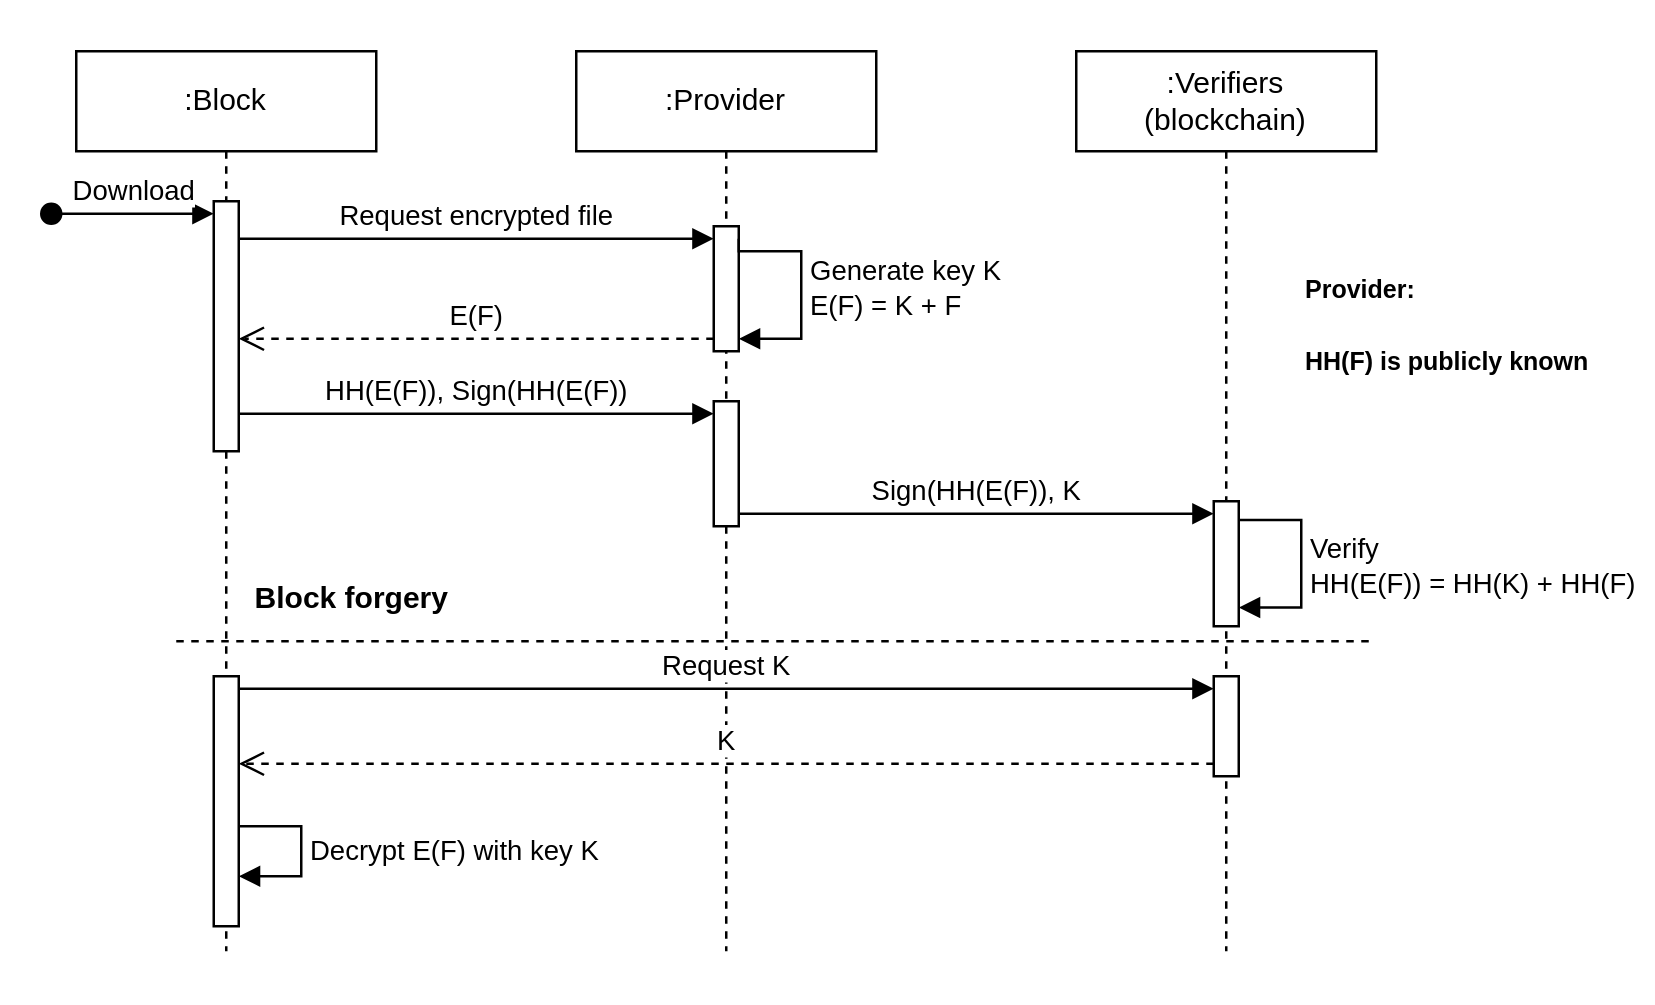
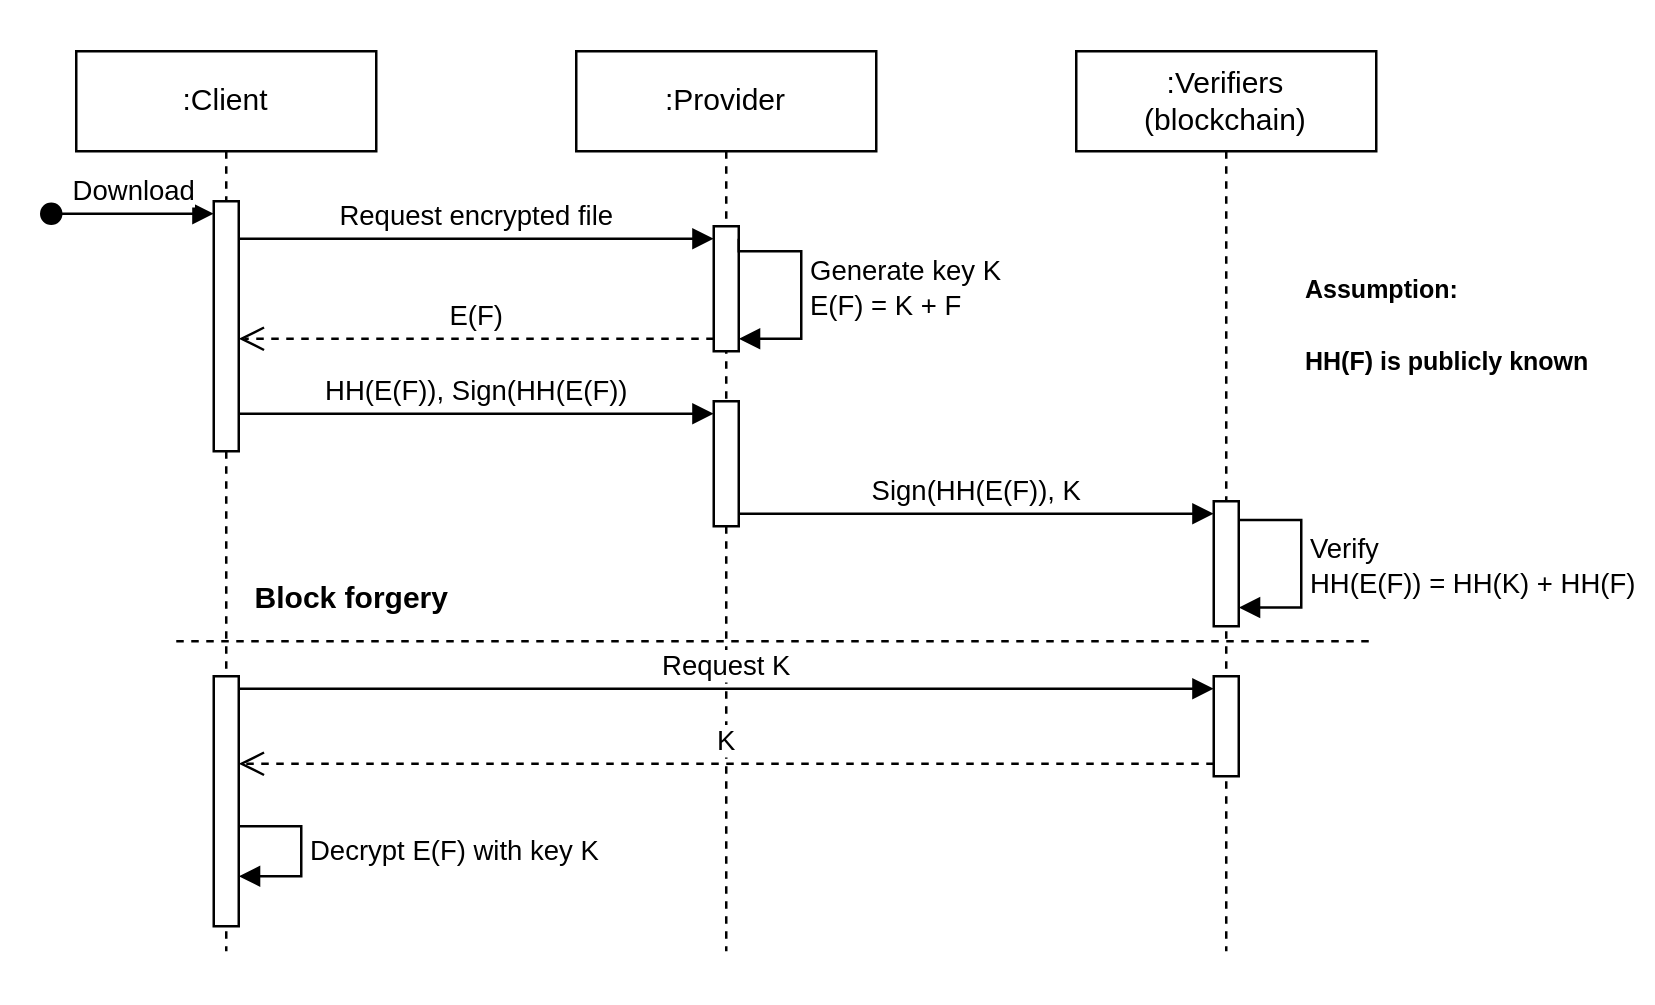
  <mxCell id="0" />
  <mxCell id="1" parent="0" />
  <mxCell id="2" value=":Provider" style="shape=umlLifeline;perimeter=lifelinePerimeter;whiteSpace=wrap;html=1;container=0;dropTarget=0;collapsible=0;recursiveResize=0;outlineConnect=0;portConstraint=eastwest;newEdgeStyle={&quot;edgeStyle&quot;:&quot;elbowEdgeStyle&quot;,&quot;elbow&quot;:&quot;vertical&quot;,&quot;curved&quot;:0,&quot;rounded&quot;:0};" parent="1" vertex="1"><mxGeometry x="230" y="20" width="120" height="360" as="geometry" /></mxCell>
  <mxCell id="3" value="" style="html=1;points=[[0,0,0,0,5],[0,1,0,0,-5],[1,0,0,0,5],[1,1,0,0,-5]];perimeter=orthogonalPerimeter;outlineConnect=0;targetShapes=umlLifeline;portConstraint=eastwest;newEdgeStyle={&quot;curved&quot;:0,&quot;rounded&quot;:0};" parent="2" vertex="1"><mxGeometry x="55" y="70" width="10" height="50" as="geometry" /></mxCell>
  <mxCell id="4" value="" style="html=1;points=[[0,0,0,0,5],[0,1,0,0,-5],[1,0,0,0,5],[1,1,0,0,-5]];perimeter=orthogonalPerimeter;outlineConnect=0;targetShapes=umlLifeline;portConstraint=eastwest;newEdgeStyle={&quot;curved&quot;:0,&quot;rounded&quot;:0};" parent="2" vertex="1"><mxGeometry x="55" y="140" width="10" height="50" as="geometry" /></mxCell>
  <mxCell id="5" value="Generate key K&lt;br&gt;E(F) = K + F" style="html=1;align=left;spacingLeft=2;endArrow=block;rounded=0;edgeStyle=orthogonalEdgeStyle;curved=0;rounded=0;exitX=1;exitY=0;exitDx=0;exitDy=5;exitPerimeter=0;entryX=1;entryY=1;entryDx=0;entryDy=-5;entryPerimeter=0;" parent="2" source="3" target="3" edge="1"><mxGeometry relative="1" as="geometry"><mxPoint x="80" y="80" as="sourcePoint" /><Array as="points"><mxPoint x="65" y="80" /><mxPoint x="90" y="80" /><mxPoint x="90" y="115" /></Array><mxPoint x="80" y="115" as="targetPoint" /></mxGeometry></mxCell>
- <mxCell id="6" value=":Block" style="shape=umlLifeline;perimeter=lifelinePerimeter;whiteSpace=wrap;html=1;container=0;dropTarget=0;collapsible=0;recursiveResize=0;outlineConnect=0;portConstraint=eastwest;newEdgeStyle={&quot;edgeStyle&quot;:&quot;elbowEdgeStyle&quot;,&quot;elbow&quot;:&quot;vertical&quot;,&quot;curved&quot;:0,&quot;rounded&quot;:0};" parent="1" vertex="1"><mxGeometry x="30" y="20" width="120" height="360" as="geometry" /></mxCell>
+ <mxCell id="6" value=":Client" style="shape=umlLifeline;perimeter=lifelinePerimeter;whiteSpace=wrap;html=1;container=0;dropTarget=0;collapsible=0;recursiveResize=0;outlineConnect=0;portConstraint=eastwest;newEdgeStyle={&quot;edgeStyle&quot;:&quot;elbowEdgeStyle&quot;,&quot;elbow&quot;:&quot;vertical&quot;,&quot;curved&quot;:0,&quot;rounded&quot;:0};" parent="1" vertex="1"><mxGeometry x="30" y="20" width="120" height="360" as="geometry" /></mxCell>
  <mxCell id="7" value="" style="html=1;points=[[0,0,0,0,5],[0,1,0,0,-5],[1,0,0,0,5],[1,1,0,0,-5]];perimeter=orthogonalPerimeter;outlineConnect=0;targetShapes=umlLifeline;portConstraint=eastwest;newEdgeStyle={&quot;curved&quot;:0,&quot;rounded&quot;:0};" parent="6" vertex="1"><mxGeometry x="55" y="60" width="10" height="100" as="geometry" /></mxCell>
  <mxCell id="8" value=":Verifiers&lt;br&gt;(blockchain)" style="shape=umlLifeline;perimeter=lifelinePerimeter;whiteSpace=wrap;html=1;container=0;dropTarget=0;collapsible=0;recursiveResize=0;outlineConnect=0;portConstraint=eastwest;newEdgeStyle={&quot;edgeStyle&quot;:&quot;elbowEdgeStyle&quot;,&quot;elbow&quot;:&quot;vertical&quot;,&quot;curved&quot;:0,&quot;rounded&quot;:0};" parent="1" vertex="1"><mxGeometry x="430" y="20" width="120" height="360" as="geometry" /></mxCell>
  <mxCell id="9" value="" style="html=1;points=[[0,0,0,0,5],[0,1,0,0,-5],[1,0,0,0,5],[1,1,0,0,-5]];perimeter=orthogonalPerimeter;outlineConnect=0;targetShapes=umlLifeline;portConstraint=eastwest;newEdgeStyle={&quot;curved&quot;:0,&quot;rounded&quot;:0};" parent="8" vertex="1"><mxGeometry x="55" y="180" width="10" height="50" as="geometry" /></mxCell>
  <mxCell id="10" value="Verify&lt;br&gt;HH(E(F)) = HH(K) + HH(F)" style="html=1;align=left;spacingLeft=2;endArrow=block;rounded=0;edgeStyle=orthogonalEdgeStyle;curved=0;rounded=0;exitX=1;exitY=0;exitDx=0;exitDy=5;exitPerimeter=0;" parent="8" edge="1"><mxGeometry relative="1" as="geometry"><mxPoint x="65" y="187.5" as="sourcePoint" /><Array as="points"><mxPoint x="90" y="187.5" /><mxPoint x="90" y="222.5" /></Array><mxPoint x="65" y="222.5" as="targetPoint" /></mxGeometry></mxCell>
  <mxCell id="11" value="" style="html=1;points=[[0,0,0,0,5],[0,1,0,0,-5],[1,0,0,0,5],[1,1,0,0,-5]];perimeter=orthogonalPerimeter;outlineConnect=0;targetShapes=umlLifeline;portConstraint=eastwest;newEdgeStyle={&quot;curved&quot;:0,&quot;rounded&quot;:0};" parent="8" vertex="1"><mxGeometry x="55" y="250" width="10" height="40" as="geometry" /></mxCell>
  <mxCell id="12" value="Download" style="html=1;verticalAlign=bottom;startArrow=oval;startFill=1;endArrow=block;startSize=8;curved=0;rounded=0;entryX=0;entryY=0;entryDx=0;entryDy=5;entryPerimeter=0;" parent="1" target="7" edge="1"><mxGeometry width="60" relative="1" as="geometry"><mxPoint x="20" y="85" as="sourcePoint" /><mxPoint x="80" y="90" as="targetPoint" /></mxGeometry></mxCell>
  <mxCell id="13" value="Request encrypted file" style="html=1;verticalAlign=bottom;endArrow=block;curved=0;rounded=0;entryX=0;entryY=0;entryDx=0;entryDy=5;" parent="1" source="7" target="3" edge="1"><mxGeometry relative="1" as="geometry"><mxPoint x="210" y="95" as="sourcePoint" /></mxGeometry></mxCell>
  <mxCell id="14" value="E(F)" style="html=1;verticalAlign=bottom;endArrow=open;dashed=1;endSize=8;curved=0;rounded=0;exitX=0;exitY=1;exitDx=0;exitDy=-5;" parent="1" source="3" target="7" edge="1"><mxGeometry relative="1" as="geometry"><mxPoint x="215" y="135" as="targetPoint" /></mxGeometry></mxCell>
  <mxCell id="15" value="HH(E(F)), Sign(HH(E(F))" style="html=1;verticalAlign=bottom;endArrow=block;curved=0;rounded=0;entryX=0;entryY=0;entryDx=0;entryDy=5;entryPerimeter=0;" parent="1" source="7" target="4" edge="1"><mxGeometry width="80" relative="1" as="geometry"><mxPoint x="100" y="169.5" as="sourcePoint" /><mxPoint x="180" y="169.5" as="targetPoint" /></mxGeometry></mxCell>
  <mxCell id="16" value="Sign(HH(E(F)), K" style="html=1;verticalAlign=bottom;endArrow=block;curved=0;rounded=0;entryX=0;entryY=0;entryDx=0;entryDy=5;entryPerimeter=0;" parent="1" source="4" target="9" edge="1"><mxGeometry width="80" relative="1" as="geometry"><mxPoint x="310" y="190" as="sourcePoint" /><mxPoint x="390" y="190" as="targetPoint" /></mxGeometry></mxCell>
  <mxCell id="17" value="" style="line;strokeWidth=1;fillColor=none;align=left;verticalAlign=middle;spacingTop=-1;spacingLeft=3;spacingRight=3;rotatable=0;labelPosition=right;points=[];portConstraint=eastwest;strokeColor=inherit;dashed=1;" parent="1" vertex="1"><mxGeometry x="70" y="252" width="480" height="8" as="geometry" /></mxCell>
  <mxCell id="18" value="Block forgery" style="text;align=center;fontStyle=1;verticalAlign=middle;spacingLeft=3;spacingRight=3;strokeColor=none;rotatable=0;points=[[0,0.5],[1,0.5]];portConstraint=eastwest;html=1;" parent="1" vertex="1"><mxGeometry x="100" y="226" width="80" height="26" as="geometry" /></mxCell>
  <mxCell id="19" value="Request K" style="html=1;verticalAlign=bottom;endArrow=block;curved=0;rounded=0;entryX=0;entryY=0;entryDx=0;entryDy=5;exitX=1;exitY=0;exitDx=0;exitDy=5;exitPerimeter=0;" parent="1" source="20" target="11" edge="1"><mxGeometry relative="1" as="geometry"><mxPoint x="415" y="275" as="sourcePoint" /></mxGeometry></mxCell>
  <mxCell id="20" value="" style="html=1;points=[[0,0,0,0,5],[0,1,0,0,-5],[1,0,0,0,5],[1,1,0,0,-5]];perimeter=orthogonalPerimeter;outlineConnect=0;targetShapes=umlLifeline;portConstraint=eastwest;newEdgeStyle={&quot;curved&quot;:0,&quot;rounded&quot;:0};" parent="1" vertex="1"><mxGeometry x="85" y="270" width="10" height="100" as="geometry" /></mxCell>
  <mxCell id="21" value="K" style="html=1;verticalAlign=bottom;endArrow=open;dashed=1;endSize=8;curved=0;rounded=0;exitX=0;exitY=1;exitDx=0;exitDy=-5;" parent="1" source="11" target="20" edge="1"><mxGeometry relative="1" as="geometry"><mxPoint x="415" y="345" as="targetPoint" /></mxGeometry></mxCell>
  <mxCell id="22" value="Decrypt E(F) with key K" style="html=1;align=left;spacingLeft=2;endArrow=block;rounded=0;edgeStyle=orthogonalEdgeStyle;curved=0;rounded=0;" parent="1" edge="1"><mxGeometry relative="1" as="geometry"><mxPoint x="95" y="330" as="sourcePoint" /><Array as="points"><mxPoint x="120" y="330" /><mxPoint x="120" y="350" /></Array><mxPoint x="95" y="350" as="targetPoint" /></mxGeometry></mxCell>
- <mxCell id="23" value="&lt;h1 style=&quot;margin-top: 0px;&quot;&gt;&lt;font style=&quot;font-size: 10px;&quot;&gt;Provider:&lt;br&gt;HH(F) is publicly known&lt;/font&gt;&lt;/h1&gt;" style="text;html=1;whiteSpace=wrap;overflow=hidden;rounded=0;" vertex="1" parent="1"><mxGeometry x="520" y="90" width="120" height="80" as="geometry" /></mxCell>
+ <mxCell id="23" value="&lt;h1 style=&quot;margin-top: 0px;&quot;&gt;&lt;font style=&quot;font-size: 10px;&quot;&gt;Assumption:&lt;br&gt;HH(F) is publicly known&lt;/font&gt;&lt;/h1&gt;" style="text;html=1;whiteSpace=wrap;overflow=hidden;rounded=0;" vertex="1" parent="1"><mxGeometry x="520" y="90" width="120" height="80" as="geometry" /></mxCell>
